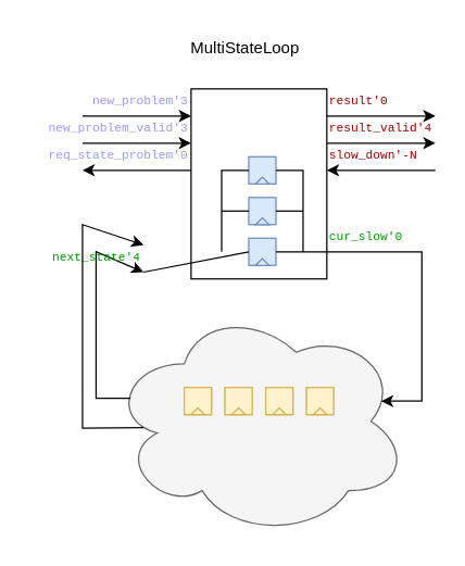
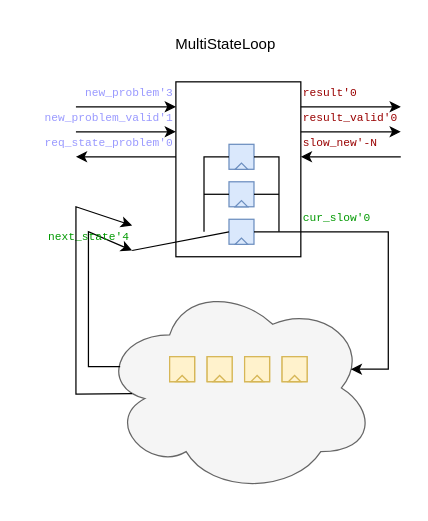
  <mxCell id="0" />
  <mxCell id="1" parent="0" />
  <mxCell id="2" value="" style="ellipse;shape=cloud;whiteSpace=wrap;html=1;fillColor=#f5f5f5;fontColor=#333333;strokeColor=#666666;" vertex="1" parent="1"><mxGeometry x="80" y="225" width="220" height="170" as="geometry" /></mxCell>
  <mxCell id="3" value="" style="rounded=0;whiteSpace=wrap;html=1;" parent="1" vertex="1"><mxGeometry x="140" y="65" width="100" height="140" as="geometry" /></mxCell>
  <mxCell id="4" value="" style="group" vertex="1" connectable="0" parent="1"><mxGeometry x="182.5" y="175" width="20" height="20" as="geometry" /></mxCell>
  <mxCell id="5" value="" style="rounded=0;whiteSpace=wrap;html=1;fillColor=#dae8fc;strokeColor=#6c8ebf;" vertex="1" parent="4"><mxGeometry width="20" height="20" as="geometry" /></mxCell>
  <mxCell id="6" value="" style="triangle;whiteSpace=wrap;html=1;rotation=-90;fillColor=#dae8fc;strokeColor=#6c8ebf;" vertex="1" parent="4"><mxGeometry x="7.5" y="12.5" width="5" height="10" as="geometry" /></mxCell>
  <mxCell id="7" value="" style="group" vertex="1" connectable="0" parent="1"><mxGeometry x="182.5" y="145" width="20" height="20" as="geometry" /></mxCell>
  <mxCell id="8" value="" style="rounded=0;whiteSpace=wrap;html=1;fillColor=#dae8fc;strokeColor=#6c8ebf;" vertex="1" parent="7"><mxGeometry width="20" height="20" as="geometry" /></mxCell>
  <mxCell id="9" value="" style="triangle;whiteSpace=wrap;html=1;rotation=-90;fillColor=#dae8fc;strokeColor=#6c8ebf;" vertex="1" parent="7"><mxGeometry x="7.5" y="12.5" width="5" height="10" as="geometry" /></mxCell>
  <mxCell id="10" value="" style="group" vertex="1" connectable="0" parent="1"><mxGeometry x="182.5" y="115" width="20" height="20" as="geometry" /></mxCell>
  <mxCell id="11" value="" style="rounded=0;whiteSpace=wrap;html=1;fillColor=#dae8fc;strokeColor=#6c8ebf;" vertex="1" parent="10"><mxGeometry width="20" height="20" as="geometry" /></mxCell>
  <mxCell id="12" value="" style="triangle;whiteSpace=wrap;html=1;rotation=-90;fillColor=#dae8fc;strokeColor=#6c8ebf;" vertex="1" parent="10"><mxGeometry x="7.5" y="12.5" width="5" height="10" as="geometry" /></mxCell>
  <mxCell id="13" value="" style="endArrow=none;html=1;rounded=0;exitX=1;exitY=1;exitDx=0;exitDy=0;" edge="1" parent="1" source="34"><mxGeometry width="50" height="50" relative="1" as="geometry"><mxPoint x="132.5" y="185" as="sourcePoint" /><mxPoint x="182.5" y="185" as="targetPoint" /></mxGeometry></mxCell>
  <mxCell id="14" value="" style="endArrow=none;html=1;rounded=0;entryX=0;entryY=0.5;entryDx=0;entryDy=0;" edge="1" parent="1" target="11"><mxGeometry width="50" height="50" relative="1" as="geometry"><mxPoint x="162.5" y="185" as="sourcePoint" /><mxPoint x="192.5" y="195" as="targetPoint" /><Array as="points"><mxPoint x="162.5" y="125" /></Array></mxGeometry></mxCell>
  <mxCell id="15" value="" style="endArrow=none;html=1;rounded=0;" edge="1" parent="1"><mxGeometry width="50" height="50" relative="1" as="geometry"><mxPoint x="162.5" y="155" as="sourcePoint" /><mxPoint x="182.5" y="155" as="targetPoint" /></mxGeometry></mxCell>
  <mxCell id="16" value="" style="endArrow=none;html=1;rounded=0;entryX=0;entryY=0.5;entryDx=0;entryDy=0;" edge="1" parent="1"><mxGeometry width="50" height="50" relative="1" as="geometry"><mxPoint x="222.5" y="185" as="sourcePoint" /><mxPoint x="202.5" y="125" as="targetPoint" /><Array as="points"><mxPoint x="222.5" y="125" /></Array></mxGeometry></mxCell>
  <mxCell id="17" value="" style="endArrow=none;html=1;rounded=0;" edge="1" parent="1"><mxGeometry width="50" height="50" relative="1" as="geometry"><mxPoint x="202.5" y="155" as="sourcePoint" /><mxPoint x="222.5" y="155" as="targetPoint" /></mxGeometry></mxCell>
  <mxCell id="18" value="MultiStateLoop" style="text;html=1;strokeColor=none;fillColor=none;align=center;verticalAlign=middle;whiteSpace=wrap;rounded=0;" vertex="1" parent="1"><mxGeometry x="125" y="20" width="110" height="30" as="geometry" /></mxCell>
  <mxCell id="19" value="" style="endArrow=classic;html=1;rounded=0;exitX=1;exitY=0.5;exitDx=0;exitDy=0;" edge="1" parent="1" source="5"><mxGeometry width="50" height="50" relative="1" as="geometry"><mxPoint x="130" y="305" as="sourcePoint" /><mxPoint x="280" y="295" as="targetPoint" /><Array as="points"><mxPoint x="310" y="185" /><mxPoint x="310" y="295" /></Array></mxGeometry></mxCell>
  <mxCell id="20" value="" style="endArrow=classic;html=1;rounded=0;exitX=0.07;exitY=0.4;exitDx=0;exitDy=0;exitPerimeter=0;entryX=1;entryY=1;entryDx=0;entryDy=0;" edge="1" parent="1" source="2" target="34"><mxGeometry width="50" height="50" relative="1" as="geometry"><mxPoint x="130" y="305" as="sourcePoint" /><mxPoint x="160" y="185" as="targetPoint" /><Array as="points"><mxPoint x="70" y="293" /><mxPoint x="70" y="185" /></Array></mxGeometry></mxCell>
  <mxCell id="21" value="" style="group" vertex="1" connectable="0" parent="1"><mxGeometry x="135" y="285" width="110" height="20" as="geometry" /></mxCell>
  <mxCell id="22" value="" style="group;fillColor=#fff2cc;strokeColor=#d6b656;container=0;" vertex="1" connectable="0" parent="21"><mxGeometry width="20" height="20" as="geometry" /></mxCell>
  <mxCell id="23" value="" style="group;fillColor=#fff2cc;strokeColor=#d6b656;container=0;" vertex="1" connectable="0" parent="21"><mxGeometry x="30" width="20" height="20" as="geometry" /></mxCell>
  <mxCell id="24" value="" style="group;fillColor=#fff2cc;strokeColor=#d6b656;container=0;" vertex="1" connectable="0" parent="21"><mxGeometry x="60" width="20" height="20" as="geometry" /></mxCell>
  <mxCell id="25" value="" style="group;fillColor=#fff2cc;strokeColor=#d6b656;container=0;" vertex="1" connectable="0" parent="21"><mxGeometry x="90" width="20" height="20" as="geometry" /></mxCell>
  <mxCell id="26" value="" style="rounded=0;whiteSpace=wrap;html=1;fillColor=#fff2cc;strokeColor=#d6b656;" vertex="1" parent="21"><mxGeometry x="90" width="20" height="20" as="geometry" /></mxCell>
  <mxCell id="27" value="" style="triangle;whiteSpace=wrap;html=1;rotation=-90;fillColor=#fff2cc;strokeColor=#d6b656;" vertex="1" parent="21"><mxGeometry x="97.5" y="12.5" width="5" height="10" as="geometry" /></mxCell>
  <mxCell id="28" value="" style="rounded=0;whiteSpace=wrap;html=1;fillColor=#fff2cc;strokeColor=#d6b656;" vertex="1" parent="21"><mxGeometry x="60" width="20" height="20" as="geometry" /></mxCell>
  <mxCell id="29" value="" style="triangle;whiteSpace=wrap;html=1;rotation=-90;fillColor=#fff2cc;strokeColor=#d6b656;" vertex="1" parent="21"><mxGeometry x="67.5" y="12.5" width="5" height="10" as="geometry" /></mxCell>
  <mxCell id="30" value="" style="rounded=0;whiteSpace=wrap;html=1;fillColor=#fff2cc;strokeColor=#d6b656;" vertex="1" parent="21"><mxGeometry x="30" width="20" height="20" as="geometry" /></mxCell>
  <mxCell id="31" value="" style="triangle;whiteSpace=wrap;html=1;rotation=-90;fillColor=#fff2cc;strokeColor=#d6b656;" vertex="1" parent="21"><mxGeometry x="37.5" y="12.5" width="5" height="10" as="geometry" /></mxCell>
  <mxCell id="32" value="" style="rounded=0;whiteSpace=wrap;html=1;fillColor=#fff2cc;strokeColor=#d6b656;" vertex="1" parent="21"><mxGeometry width="20" height="20" as="geometry" /></mxCell>
  <mxCell id="33" value="" style="triangle;whiteSpace=wrap;html=1;rotation=-90;fillColor=#fff2cc;strokeColor=#d6b656;" vertex="1" parent="21"><mxGeometry x="7.5" y="12.5" width="5" height="10" as="geometry" /></mxCell>
  <mxCell id="34" value="next_state'4" style="text;html=1;strokeColor=none;fillColor=none;align=right;verticalAlign=middle;whiteSpace=wrap;rounded=0;fontFamily=Courier New;fontSize=9;fontColor=#009900;" vertex="1" parent="1"><mxGeometry x="25" y="180" width="80" height="20" as="geometry" /></mxCell>
  <mxCell id="35" value="cur_slow'0" style="text;html=1;strokeColor=none;fillColor=none;align=left;verticalAlign=middle;whiteSpace=wrap;rounded=0;fontFamily=Courier New;fontSize=9;fontColor=#009900;" vertex="1" parent="1"><mxGeometry x="240" y="165" width="72.5" height="20" as="geometry" /></mxCell>
  <mxCell id="36" value="" style="endArrow=classic;html=1;rounded=0;exitX=0.113;exitY=0.527;exitDx=0;exitDy=0;exitPerimeter=0;entryX=1;entryY=0;entryDx=0;entryDy=0;" edge="1" parent="1" source="2" target="34"><mxGeometry width="50" height="50" relative="1" as="geometry"><mxPoint x="105" y="313" as="sourcePoint" /><mxPoint x="140" y="155" as="targetPoint" /><Array as="points"><mxPoint x="60" y="315" /><mxPoint x="60" y="165" /></Array></mxGeometry></mxCell>
  <mxCell id="37" value="" style="endArrow=classic;html=1;rounded=0;" edge="1" parent="1"><mxGeometry width="50" height="50" relative="1" as="geometry"><mxPoint x="320" y="125" as="sourcePoint" /><mxPoint x="240" y="125" as="targetPoint" /></mxGeometry></mxCell>
  <mxCell id="38" value="" style="endArrow=classic;html=1;rounded=0;" edge="1" parent="1"><mxGeometry width="50" height="50" relative="1" as="geometry"><mxPoint x="140" y="125" as="sourcePoint" /><mxPoint x="60" y="125" as="targetPoint" /></mxGeometry></mxCell>
  <mxCell id="39" value="" style="endArrow=classic;html=1;rounded=0;" edge="1" parent="1"><mxGeometry width="50" height="50" relative="1" as="geometry"><mxPoint x="60" y="85" as="sourcePoint" /><mxPoint x="140" y="85" as="targetPoint" /></mxGeometry></mxCell>
  <mxCell id="40" value="" style="endArrow=classic;html=1;rounded=0;" edge="1" parent="1"><mxGeometry width="50" height="50" relative="1" as="geometry"><mxPoint x="240" y="105" as="sourcePoint" /><mxPoint x="320" y="105" as="targetPoint" /></mxGeometry></mxCell>
- <mxCell id="41" value="slow_down'-N" style="text;html=1;strokeColor=none;fillColor=none;align=left;verticalAlign=middle;whiteSpace=wrap;rounded=0;fontFamily=Courier New;fontSize=9;fontColor=#990000;" vertex="1" parent="1"><mxGeometry x="240" y="105" width="80" height="20" as="geometry" /></mxCell>
- <mxCell id="42" value="result_valid'4" style="text;html=1;strokeColor=none;fillColor=none;align=left;verticalAlign=middle;whiteSpace=wrap;rounded=0;fontFamily=Courier New;fontSize=9;fontColor=#990000;" vertex="1" parent="1"><mxGeometry x="240" y="85" width="80" height="20" as="geometry" /></mxCell>
+ <mxCell id="41" value="slow_new'-N" style="text;html=1;strokeColor=none;fillColor=none;align=left;verticalAlign=middle;whiteSpace=wrap;rounded=0;fontFamily=Courier New;fontSize=9;fontColor=#990000;" vertex="1" parent="1"><mxGeometry x="240" y="105" width="80" height="20" as="geometry" /></mxCell>
+ <mxCell id="42" value="result_valid'0" style="text;html=1;strokeColor=none;fillColor=none;align=left;verticalAlign=middle;whiteSpace=wrap;rounded=0;fontFamily=Courier New;fontSize=9;fontColor=#990000;" vertex="1" parent="1"><mxGeometry x="240" y="85" width="80" height="20" as="geometry" /></mxCell>
  <mxCell id="43" value="" style="endArrow=classic;html=1;rounded=0;" edge="1" parent="1"><mxGeometry width="50" height="50" relative="1" as="geometry"><mxPoint x="240" y="85" as="sourcePoint" /><mxPoint x="320" y="85" as="targetPoint" /></mxGeometry></mxCell>
  <mxCell id="44" value="result'0" style="text;html=1;strokeColor=none;fillColor=none;align=left;verticalAlign=middle;whiteSpace=wrap;rounded=0;fontFamily=Courier New;fontSize=9;fontColor=#990000;" vertex="1" parent="1"><mxGeometry x="240" y="65" width="80" height="20" as="geometry" /></mxCell>
  <mxCell id="45" value="req_state_problem'0" style="text;html=1;strokeColor=none;fillColor=none;align=right;verticalAlign=middle;whiteSpace=wrap;rounded=0;fontFamily=Courier New;fontSize=9;fontColor=#9999FF;" vertex="1" parent="1"><mxGeometry x="20" y="105" width="120" height="20" as="geometry" /></mxCell>
  <mxCell id="46" value="new_problem'3" style="text;html=1;strokeColor=none;fillColor=none;align=right;verticalAlign=middle;whiteSpace=wrap;rounded=0;fontFamily=Courier New;fontSize=9;fontColor=#9999FF;" vertex="1" parent="1"><mxGeometry x="20" y="65" width="120" height="20" as="geometry" /></mxCell>
  <mxCell id="47" value="" style="endArrow=classic;html=1;rounded=0;" edge="1" parent="1"><mxGeometry width="50" height="50" relative="1" as="geometry"><mxPoint x="60" y="105" as="sourcePoint" /><mxPoint x="140" y="105" as="targetPoint" /></mxGeometry></mxCell>
- <mxCell id="48" value="new_problem_valid'3" style="text;html=1;strokeColor=none;fillColor=none;align=right;verticalAlign=middle;whiteSpace=wrap;rounded=0;fontFamily=Courier New;fontSize=9;fontColor=#9999FF;" vertex="1" parent="1"><mxGeometry x="20" y="85" width="120" height="20" as="geometry" /></mxCell>
+ <mxCell id="48" value="new_problem_valid'1" style="text;html=1;strokeColor=none;fillColor=none;align=right;verticalAlign=middle;whiteSpace=wrap;rounded=0;fontFamily=Courier New;fontSize=9;fontColor=#9999FF;" vertex="1" parent="1"><mxGeometry x="20" y="85" width="120" height="20" as="geometry" /></mxCell>
